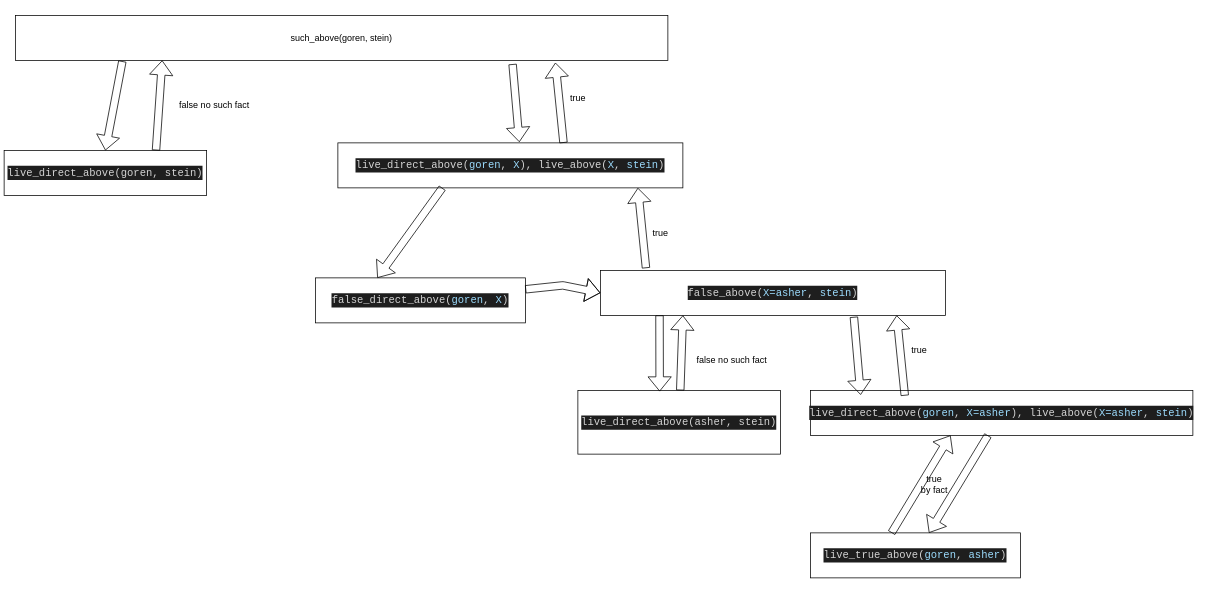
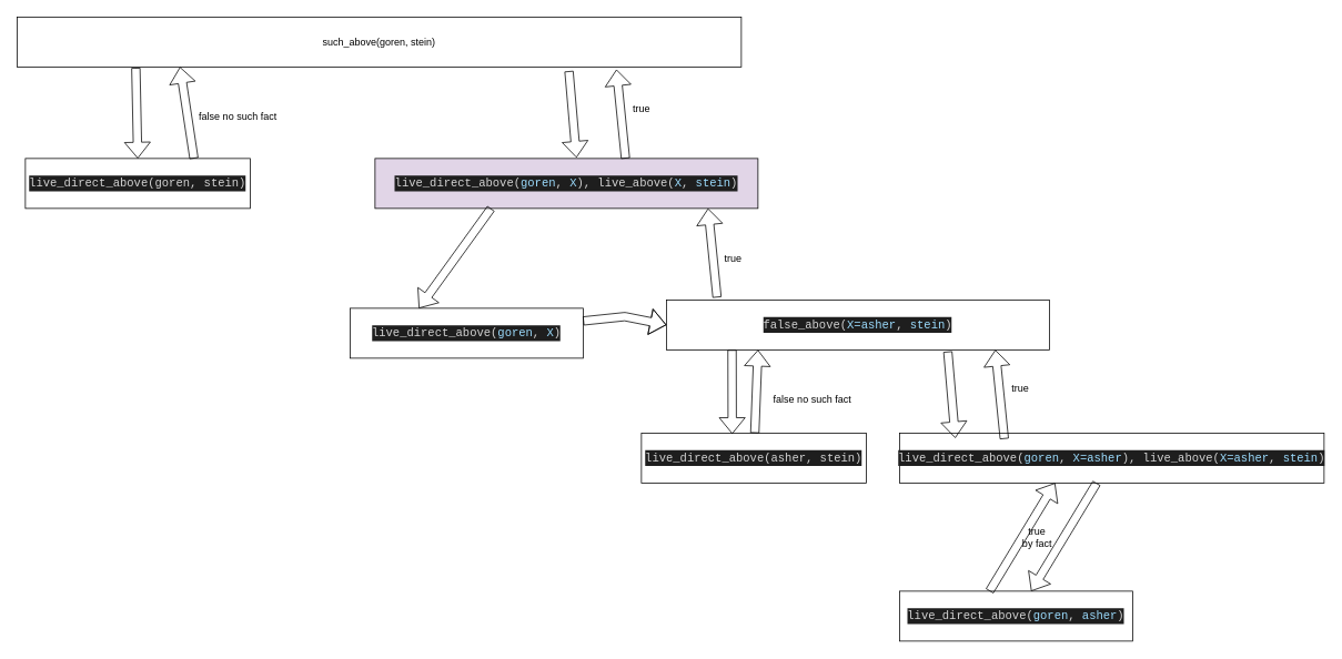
  <mxCell id="0" />
  <mxCell id="1" parent="0" />
  <mxCell id="2" value="such_above(goren, stein)" style="rounded=0;whiteSpace=wrap;html=1;" vertex="1" parent="1"><mxGeometry x="20" y="20" width="870" height="60" as="geometry" /></mxCell>
- <mxCell id="3" value="&lt;div style=&quot;color: rgb(212 , 212 , 212) ; background-color: rgb(30 , 30 , 30) ; font-family: &amp;#34;consolas&amp;#34; , &amp;#34;courier new&amp;#34; , monospace ; font-size: 14px ; line-height: 19px&quot;&gt;live_direct_above(goren, stein)&lt;/div&gt;" style="rounded=0;whiteSpace=wrap;html=1;" vertex="1" parent="1"><mxGeometry x="5" y="200" width="270" height="60" as="geometry" /></mxCell>
- <mxCell id="4" value="&lt;div style=&quot;color: rgb(212 , 212 , 212) ; background-color: rgb(30 , 30 , 30) ; font-family: &amp;#34;consolas&amp;#34; , &amp;#34;courier new&amp;#34; , monospace ; font-size: 14px ; line-height: 19px&quot;&gt;live_direct_above(&lt;span style=&quot;color: #9cdcfe&quot;&gt;goren&lt;/span&gt;,&amp;nbsp;&lt;span style=&quot;color: #9cdcfe&quot;&gt;X&lt;/span&gt;),&amp;nbsp;live_above(&lt;span style=&quot;color: #9cdcfe&quot;&gt;X&lt;/span&gt;,&amp;nbsp;&lt;span style=&quot;color: #9cdcfe&quot;&gt;stein&lt;/span&gt;)&lt;/div&gt;" style="rounded=0;whiteSpace=wrap;html=1;" vertex="1" parent="1"><mxGeometry x="450" y="190" width="460" height="60" as="geometry" /></mxCell>
+ <mxCell id="3" value="&lt;div style=&quot;color: rgb(212 , 212 , 212) ; background-color: rgb(30 , 30 , 30) ; font-family: &amp;#34;consolas&amp;#34; , &amp;#34;courier new&amp;#34; , monospace ; font-size: 14px ; line-height: 19px&quot;&gt;live_direct_above(goren, stein)&lt;/div&gt;" style="rounded=0;whiteSpace=wrap;html=1;" vertex="1" parent="1"><mxGeometry x="30" y="190" width="270" height="60" as="geometry" /></mxCell>
+ <mxCell id="4" value="&lt;div style=&quot;color: rgb(212 , 212 , 212) ; background-color: rgb(30 , 30 , 30) ; font-family: &amp;#34;consolas&amp;#34; , &amp;#34;courier new&amp;#34; , monospace ; font-size: 14px ; line-height: 19px&quot;&gt;live_direct_above(&lt;span style=&quot;color: #9cdcfe&quot;&gt;goren&lt;/span&gt;,&amp;nbsp;&lt;span style=&quot;color: #9cdcfe&quot;&gt;X&lt;/span&gt;),&amp;nbsp;live_above(&lt;span style=&quot;color: #9cdcfe&quot;&gt;X&lt;/span&gt;,&amp;nbsp;&lt;span style=&quot;color: #9cdcfe&quot;&gt;stein&lt;/span&gt;)&lt;/div&gt;" style="rounded=0;whiteSpace=wrap;html=1;fillColor=#e1d5e7;" vertex="1" parent="1"><mxGeometry x="450" y="190" width="460" height="60" as="geometry" /></mxCell>
  <mxCell id="5" value="" style="shape=flexArrow;endArrow=classic;html=1;exitX=0.164;exitY=1.017;exitDx=0;exitDy=0;exitPerimeter=0;entryX=0.5;entryY=0;entryDx=0;entryDy=0;" edge="1" parent="1" source="2" target="3"><mxGeometry width="50" height="50" relative="1" as="geometry"><mxPoint x="110" y="160" as="sourcePoint" /><mxPoint x="170" y="140" as="targetPoint" /></mxGeometry></mxCell>
  <mxCell id="6" value="" style="shape=flexArrow;endArrow=classic;html=1;exitX=0.75;exitY=0;exitDx=0;exitDy=0;entryX=0.225;entryY=1;entryDx=0;entryDy=0;entryPerimeter=0;" edge="1" parent="1" source="3" target="2"><mxGeometry width="50" height="50" relative="1" as="geometry"><mxPoint x="182.68" y="71.02" as="sourcePoint" /><mxPoint x="175" y="200" as="targetPoint" /></mxGeometry></mxCell>
  <mxCell id="7" value="false no such fact" style="text;html=1;align=center;verticalAlign=middle;resizable=0;points=[];autosize=1;strokeColor=none;" vertex="1" parent="1"><mxGeometry x="230" y="130" width="110" height="20" as="geometry" /></mxCell>
  <mxCell id="8" value="" style="shape=flexArrow;endArrow=classic;html=1;exitX=0.762;exitY=1.083;exitDx=0;exitDy=0;entryX=0.526;entryY=-0.017;entryDx=0;entryDy=0;entryPerimeter=0;exitPerimeter=0;" edge="1" parent="1" source="2" target="4"><mxGeometry width="50" height="50" relative="1" as="geometry"><mxPoint x="242.5" y="200" as="sourcePoint" /><mxPoint x="235.75" y="70" as="targetPoint" /></mxGeometry></mxCell>
  <mxCell id="9" value="" style="shape=flexArrow;endArrow=classic;html=1;exitX=0.654;exitY=0;exitDx=0;exitDy=0;exitPerimeter=0;" edge="1" parent="1" source="4"><mxGeometry width="50" height="50" relative="1" as="geometry"><mxPoint x="692.94" y="94.98" as="sourcePoint" /><mxPoint x="740" y="83" as="targetPoint" /></mxGeometry></mxCell>
  <mxCell id="10" value="true" style="text;html=1;align=center;verticalAlign=middle;resizable=0;points=[];autosize=1;strokeColor=none;" vertex="1" parent="1"><mxGeometry x="750" y="120" width="40" height="20" as="geometry" /></mxCell>
- <mxCell id="11" value="&lt;div style=&quot;color: rgb(212 , 212 , 212) ; background-color: rgb(30 , 30 , 30) ; font-family: &amp;#34;consolas&amp;#34; , &amp;#34;courier new&amp;#34; , monospace ; font-size: 14px ; line-height: 19px&quot;&gt;false_direct_above(&lt;span style=&quot;color: #9cdcfe&quot;&gt;goren&lt;/span&gt;,&amp;nbsp;&lt;span style=&quot;color: #9cdcfe&quot;&gt;X&lt;/span&gt;)&lt;/div&gt;" style="rounded=0;whiteSpace=wrap;html=1;" vertex="1" parent="1"><mxGeometry x="420" y="370" width="280" height="60" as="geometry" /></mxCell>
+ <mxCell id="11" value="&lt;div style=&quot;color: rgb(212 , 212 , 212) ; background-color: rgb(30 , 30 , 30) ; font-family: &amp;#34;consolas&amp;#34; , &amp;#34;courier new&amp;#34; , monospace ; font-size: 14px ; line-height: 19px&quot;&gt;live_direct_above(&lt;span style=&quot;color: #9cdcfe&quot;&gt;goren&lt;/span&gt;,&amp;nbsp;&lt;span style=&quot;color: #9cdcfe&quot;&gt;X&lt;/span&gt;)&lt;/div&gt;" style="rounded=0;whiteSpace=wrap;html=1;" vertex="1" parent="1"><mxGeometry x="420" y="370" width="280" height="60" as="geometry" /></mxCell>
  <mxCell id="12" value="&lt;div style=&quot;color: rgb(212 , 212 , 212) ; background-color: rgb(30 , 30 , 30) ; font-family: &amp;#34;consolas&amp;#34; , &amp;#34;courier new&amp;#34; , monospace ; font-size: 14px ; line-height: 19px&quot;&gt;false_above(&lt;span style=&quot;color: #9cdcfe&quot;&gt;X=asher&lt;/span&gt;,&amp;nbsp;&lt;span style=&quot;color: #9cdcfe&quot;&gt;stein&lt;/span&gt;)&lt;/div&gt;" style="rounded=0;whiteSpace=wrap;html=1;" vertex="1" parent="1"><mxGeometry x="800" y="360" width="460" height="60" as="geometry" /></mxCell>
  <mxCell id="13" value="" style="shape=flexArrow;endArrow=classic;html=1;entryX=0;entryY=0.5;entryDx=0;entryDy=0;" edge="1" parent="1" source="11" target="12"><mxGeometry width="50" height="50" relative="1" as="geometry"><mxPoint x="736.75" y="370" as="sourcePoint" /><mxPoint x="720" y="260" as="targetPoint" /><Array as="points"><mxPoint x="750" y="380" /></Array></mxGeometry></mxCell>
  <mxCell id="14" value="" style="shape=flexArrow;endArrow=classic;html=1;" edge="1" parent="1"><mxGeometry width="50" height="50" relative="1" as="geometry"><mxPoint x="589.333" y="250" as="sourcePoint" /><mxPoint x="502.667" y="370" as="targetPoint" /></mxGeometry></mxCell>
  <mxCell id="15" value="" style="shape=flexArrow;endArrow=classic;html=1;exitX=0.654;exitY=0;exitDx=0;exitDy=0;exitPerimeter=0;" edge="1" parent="1"><mxGeometry width="50" height="50" relative="1" as="geometry"><mxPoint x="860.84" y="357" as="sourcePoint" /><mxPoint x="850" y="250" as="targetPoint" /></mxGeometry></mxCell>
  <mxCell id="16" value="true" style="text;html=1;align=center;verticalAlign=middle;resizable=0;points=[];autosize=1;strokeColor=none;" vertex="1" parent="1"><mxGeometry x="860" y="300" width="40" height="20" as="geometry" /></mxCell>
- <mxCell id="17" value="&lt;div style=&quot;color: rgb(212 , 212 , 212) ; background-color: rgb(30 , 30 , 30) ; font-family: &amp;#34;consolas&amp;#34; , &amp;#34;courier new&amp;#34; , monospace ; font-size: 14px ; line-height: 19px&quot;&gt;live_direct_above(asher, stein)&lt;/div&gt;" style="rounded=0;whiteSpace=wrap;html=1;" vertex="1" parent="1"><mxGeometry x="770" y="520" width="270" height="85" as="geometry" /></mxCell>
+ <mxCell id="17" value="&lt;div style=&quot;color: rgb(212 , 212 , 212) ; background-color: rgb(30 , 30 , 30) ; font-family: &amp;#34;consolas&amp;#34; , &amp;#34;courier new&amp;#34; , monospace ; font-size: 14px ; line-height: 19px&quot;&gt;live_direct_above(asher, stein)&lt;/div&gt;" style="rounded=0;whiteSpace=wrap;html=1;" vertex="1" parent="1"><mxGeometry x="770" y="520" width="270" height="60" as="geometry" /></mxCell>
  <mxCell id="18" value="" style="shape=flexArrow;endArrow=classic;html=1;exitX=0.164;exitY=1.017;exitDx=0;exitDy=0;exitPerimeter=0;entryX=0.404;entryY=0.017;entryDx=0;entryDy=0;entryPerimeter=0;" edge="1" parent="1" target="17"><mxGeometry width="50" height="50" relative="1" as="geometry"><mxPoint x="878.84" y="420" as="sourcePoint" /><mxPoint x="881.16" y="528.98" as="targetPoint" /></mxGeometry></mxCell>
  <mxCell id="19" value="" style="shape=flexArrow;endArrow=classic;html=1;entryX=0.225;entryY=1;entryDx=0;entryDy=0;entryPerimeter=0;" edge="1" parent="1" source="17"><mxGeometry width="50" height="50" relative="1" as="geometry"><mxPoint x="926.75" y="530" as="sourcePoint" /><mxPoint x="910" y="420" as="targetPoint" /></mxGeometry></mxCell>
  <mxCell id="20" value="false no such fact" style="text;html=1;align=center;verticalAlign=middle;resizable=0;points=[];autosize=1;strokeColor=none;" vertex="1" parent="1"><mxGeometry x="920" y="470" width="110" height="20" as="geometry" /></mxCell>
  <mxCell id="21" value="&lt;div style=&quot;color: rgb(212 , 212 , 212) ; background-color: rgb(30 , 30 , 30) ; font-family: &amp;#34;consolas&amp;#34; , &amp;#34;courier new&amp;#34; , monospace ; font-size: 14px ; line-height: 19px&quot;&gt;live_direct_above(&lt;span style=&quot;color: #9cdcfe&quot;&gt;goren&lt;/span&gt;,&amp;nbsp;&lt;span style=&quot;color: #9cdcfe&quot;&gt;X=asher&lt;/span&gt;),&amp;nbsp;live_above(&lt;span style=&quot;color: #9cdcfe&quot;&gt;X=asher&lt;/span&gt;,&amp;nbsp;&lt;span style=&quot;color: #9cdcfe&quot;&gt;stein&lt;/span&gt;)&lt;/div&gt;" style="rounded=0;whiteSpace=wrap;html=1;" vertex="1" parent="1"><mxGeometry x="1080" y="520" width="510" height="60" as="geometry" /></mxCell>
  <mxCell id="22" value="" style="shape=flexArrow;endArrow=classic;html=1;exitX=0.762;exitY=1.083;exitDx=0;exitDy=0;entryX=0.526;entryY=-0.017;entryDx=0;entryDy=0;entryPerimeter=0;exitPerimeter=0;" edge="1" parent="1"><mxGeometry width="50" height="50" relative="1" as="geometry"><mxPoint x="1138" y="421.98" as="sourcePoint" /><mxPoint x="1147.02" y="525.98" as="targetPoint" /></mxGeometry></mxCell>
  <mxCell id="23" value="" style="shape=flexArrow;endArrow=classic;html=1;exitX=0.654;exitY=0;exitDx=0;exitDy=0;exitPerimeter=0;" edge="1" parent="1"><mxGeometry width="50" height="50" relative="1" as="geometry"><mxPoint x="1205.9" y="527" as="sourcePoint" /><mxPoint x="1195.06" y="420" as="targetPoint" /></mxGeometry></mxCell>
  <mxCell id="24" value="true" style="text;html=1;align=center;verticalAlign=middle;resizable=0;points=[];autosize=1;strokeColor=none;" vertex="1" parent="1"><mxGeometry x="1205.06" y="457" width="40" height="20" as="geometry" /></mxCell>
- <mxCell id="25" value="&lt;div style=&quot;background-color: rgb(30 , 30 , 30) ; font-family: &amp;#34;consolas&amp;#34; , &amp;#34;courier new&amp;#34; , monospace ; font-size: 14px ; line-height: 19px&quot;&gt;&lt;span style=&quot;color: rgb(212 , 212 , 212)&quot;&gt;live_true_above(&lt;span style=&quot;color: #9cdcfe&quot;&gt;goren&lt;/span&gt;, &lt;/span&gt;&lt;font color=&quot;#9cdcfe&quot;&gt;asher&lt;/font&gt;&lt;font color=&quot;#d4d4d4&quot;&gt;)&lt;/font&gt;&lt;/div&gt;" style="rounded=0;whiteSpace=wrap;html=1;" vertex="1" parent="1"><mxGeometry x="1080" y="710" width="280" height="60" as="geometry" /></mxCell>
+ <mxCell id="25" value="&lt;div style=&quot;background-color: rgb(30 , 30 , 30) ; font-family: &amp;#34;consolas&amp;#34; , &amp;#34;courier new&amp;#34; , monospace ; font-size: 14px ; line-height: 19px&quot;&gt;&lt;span style=&quot;color: rgb(212 , 212 , 212)&quot;&gt;live_direct_above(&lt;span style=&quot;color: #9cdcfe&quot;&gt;goren&lt;/span&gt;, &lt;/span&gt;&lt;font color=&quot;#9cdcfe&quot;&gt;asher&lt;/font&gt;&lt;font color=&quot;#d4d4d4&quot;&gt;)&lt;/font&gt;&lt;/div&gt;" style="rounded=0;whiteSpace=wrap;html=1;" vertex="1" parent="1"><mxGeometry x="1080" y="710" width="280" height="60" as="geometry" /></mxCell>
  <mxCell id="26" value="" style="shape=flexArrow;endArrow=classic;html=1;" edge="1" parent="1" source="21" target="25"><mxGeometry width="50" height="50" relative="1" as="geometry"><mxPoint x="1196.663" y="610" as="sourcePoint" /><mxPoint x="1109.997" y="730" as="targetPoint" /></mxGeometry></mxCell>
  <mxCell id="27" value="" style="shape=flexArrow;endArrow=classic;html=1;" edge="1" parent="1"><mxGeometry width="50" height="50" relative="1" as="geometry"><mxPoint x="1188.158" y="710" as="sourcePoint" /><mxPoint x="1266.842" y="580" as="targetPoint" /></mxGeometry></mxCell>
  <mxCell id="28" value="true&lt;br&gt;by fact" style="text;html=1;align=center;verticalAlign=middle;resizable=0;points=[];autosize=1;strokeColor=none;" vertex="1" parent="1"><mxGeometry x="1220.06" y="630" width="50" height="30" as="geometry" /></mxCell>
